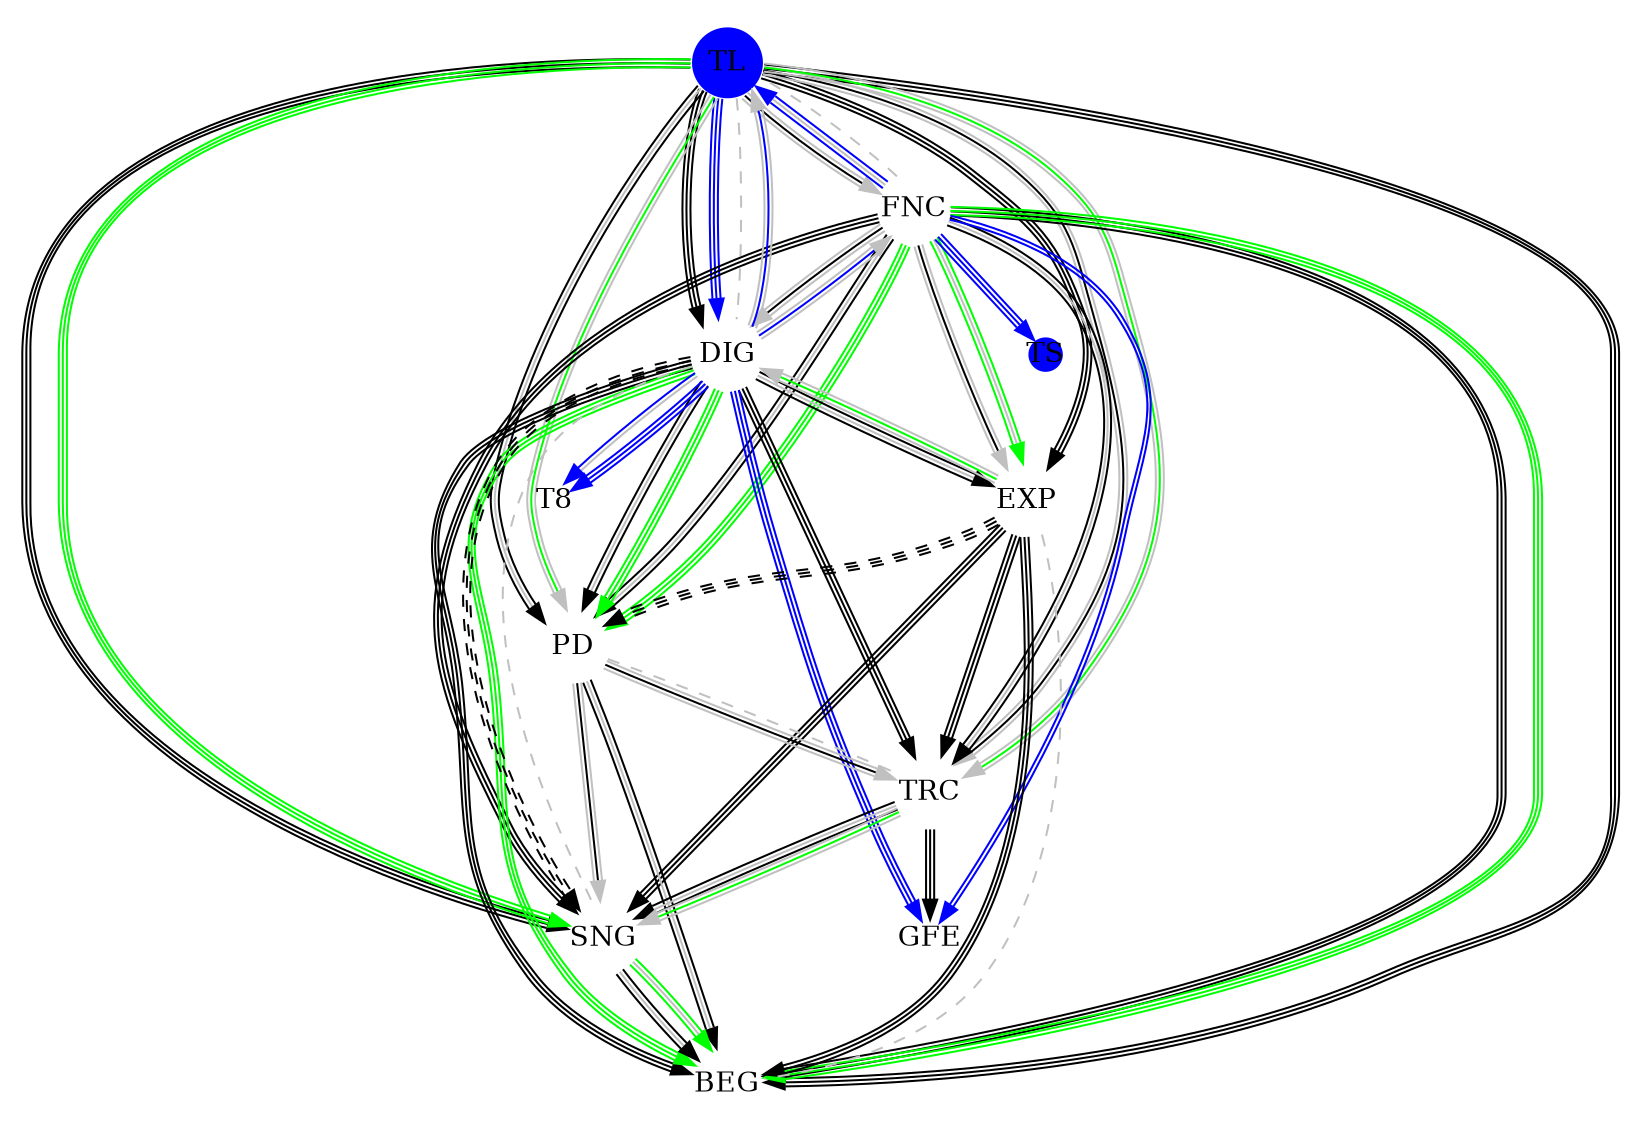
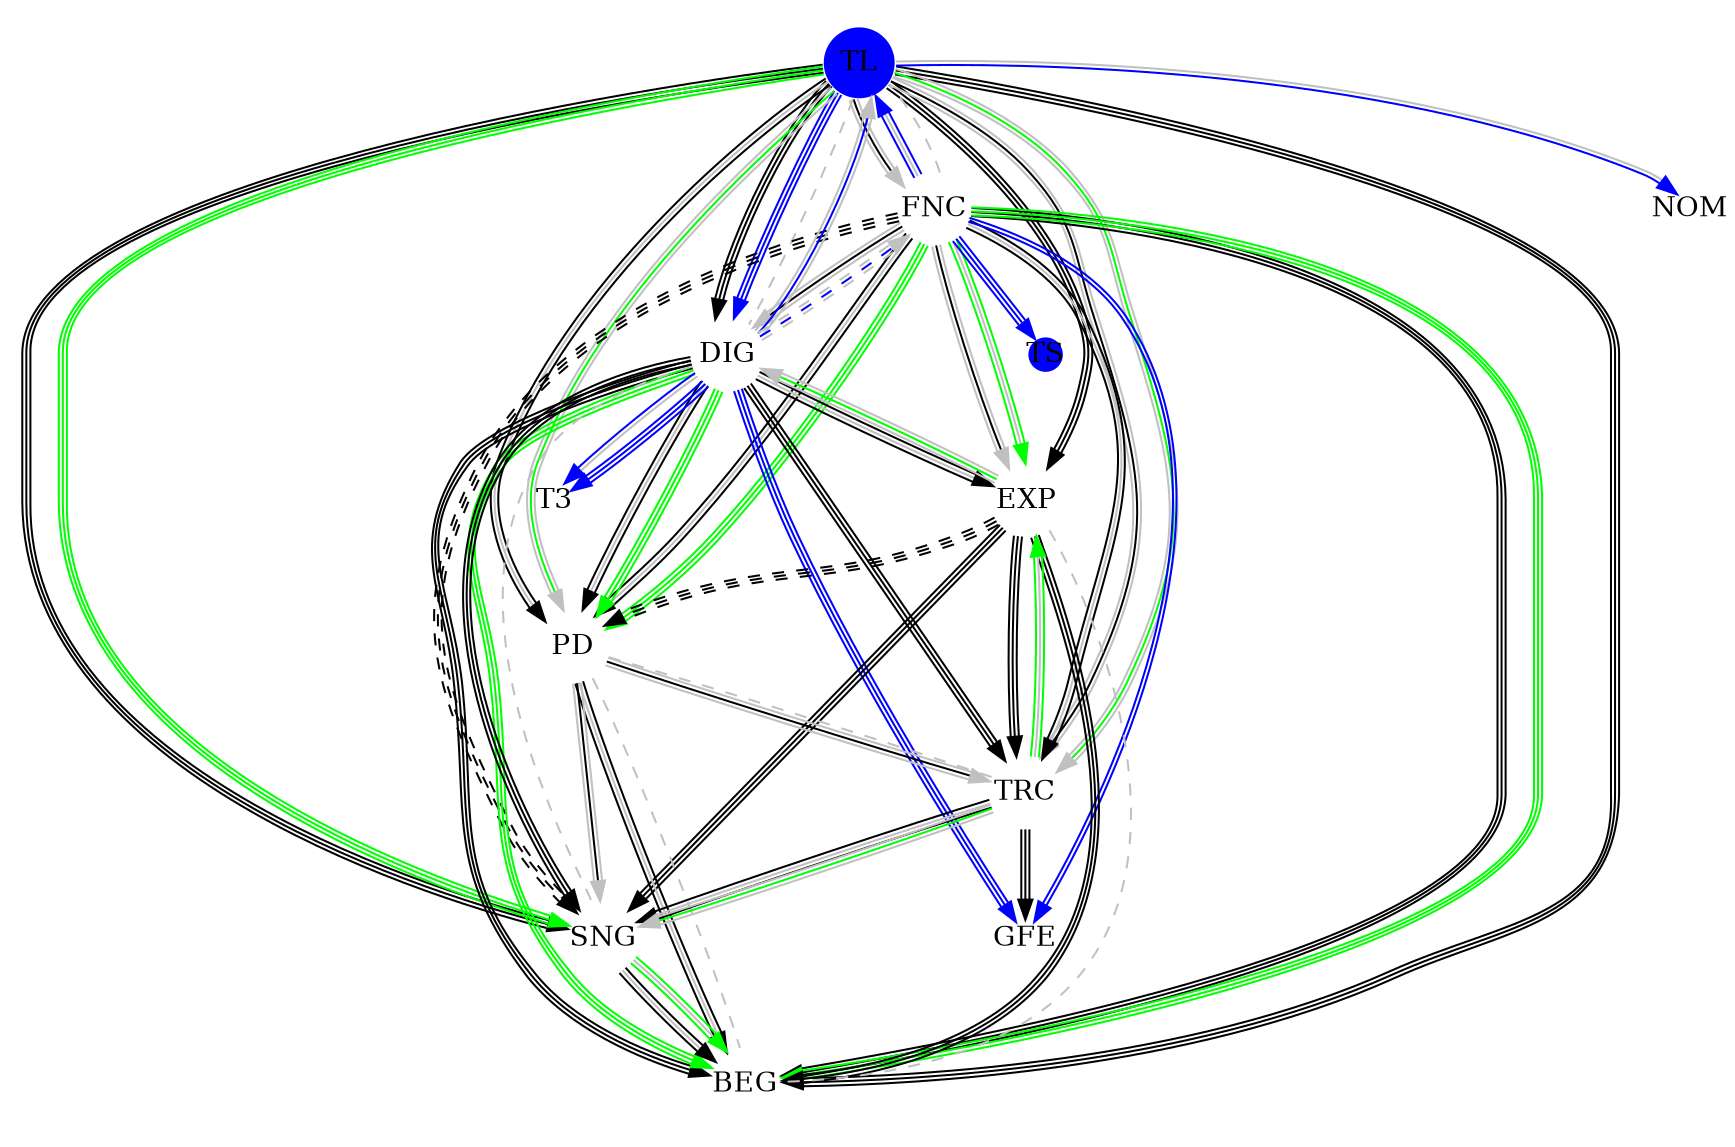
  digraph {
    node [color=white fixedsize=true margin=0.5 shape=circle]
    edge [color="black:black:black"]
    TL [fillcolor=blue style=filled width=.5]
    FNC [width=.5]
    DIG [width=.5]
    EXP [width=.5]
    PD [width=.5]
    BEG [width=.5]
    SNG [width=.5]
    TRC [width=.5]
+   NOM [width=0.25]
    TS [fillcolor=blue style=filled width=0.25]
    GFE [width=0.25]
-   T8 [width=0.25]
+   T8 [width=0.25 label=T3]
    TL -> FNC [color="gray:black:gray"]
    TL -> DIG
    TL -> DIG [color="blue:blue:blue"]
    TL -> DIG [color=gray constraint=false dir=none style=dashed]
    TL -> EXP
    TL -> PD [color="black:gray:black"]
    TL -> PD [color="gray:green:gray"]
    TL -> BEG
    TL -> SNG
    TL -> SNG [color="green:green:green"]
    TL -> TRC [color="gray:black:gray"]
    TL -> TRC [color="gray:green:gray"]
+   TL -> NOM [color="blue:gray"]
    FNC -> TL [color="blue:gray:blue"]
    FNC -> TL [color=gray constraint=false dir=none style=dashed]
    FNC -> DIG [color="gray:black:gray"]
    FNC -> EXP [color="gray:black:gray"]
    FNC -> EXP [color="green:gray:green"]
    FNC -> PD [color="black:gray:black"]
    FNC -> PD [color="green:green:green"]
    FNC -> BEG
    FNC -> BEG [color="green:green:green"]
-   FNC -> SNG
+   FNC -> SNG [style=dashed]
    FNC -> TRC [color="black:gray:black"]
    FNC -> TS [color="blue:blue:blue"]
    FNC -> GFE [color="blue:blue"]
    DIG -> TL [color="gray:blue:gray"]
-   DIG -> FNC [color="gray:blue:gray"]
+   DIG -> FNC [color="gray:blue:gray" style=dashed]
    DIG -> EXP [color="black:gray:black"]
    DIG -> PD [color="black:gray:black"]
    DIG -> PD [color="green:green:green"]
    DIG -> BEG
    DIG -> BEG [color="green:green:green"]
-   DIG -> SNG [style=dashed]
+   DIG -> SNG
    DIG -> SNG [color=gray constraint=false dir=none style=dashed]
    DIG -> TRC
    DIG -> GFE [color="blue:blue:blue"]
    DIG -> T8 [color="blue:gray"]
    DIG -> T8 [color="blue:blue:blue"]
    EXP -> DIG [color="gray:green:gray"]
    EXP -> PD [style=dashed]
    EXP -> BEG
    EXP -> BEG [color=gray constraint=false dir=none style=dashed]
    EXP -> SNG
    EXP -> TRC
    PD -> BEG [color="black:gray:black"]
+   PD -> BEG [color=gray constraint=false dir=none style=dashed]
    PD -> SNG [color="gray:black:gray"]
    PD -> TRC [color="gray:black:gray"]
    PD -> TRC [color=gray constraint=false dir=none style=dashed]
    SNG -> BEG [color="black:gray:black"]
    SNG -> BEG [color="green:gray:green"]
+   TRC -> EXP [color="green:gray:green"]
    TRC -> SNG [color="black:gray:black"]
    TRC -> SNG [color="gray:green:gray"]
    TRC -> GFE
  }
